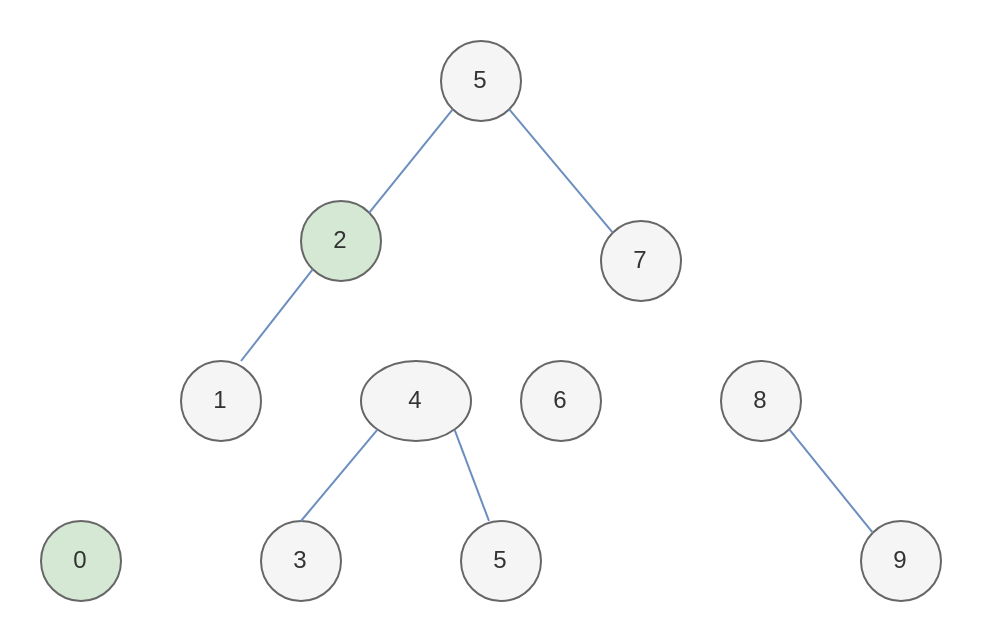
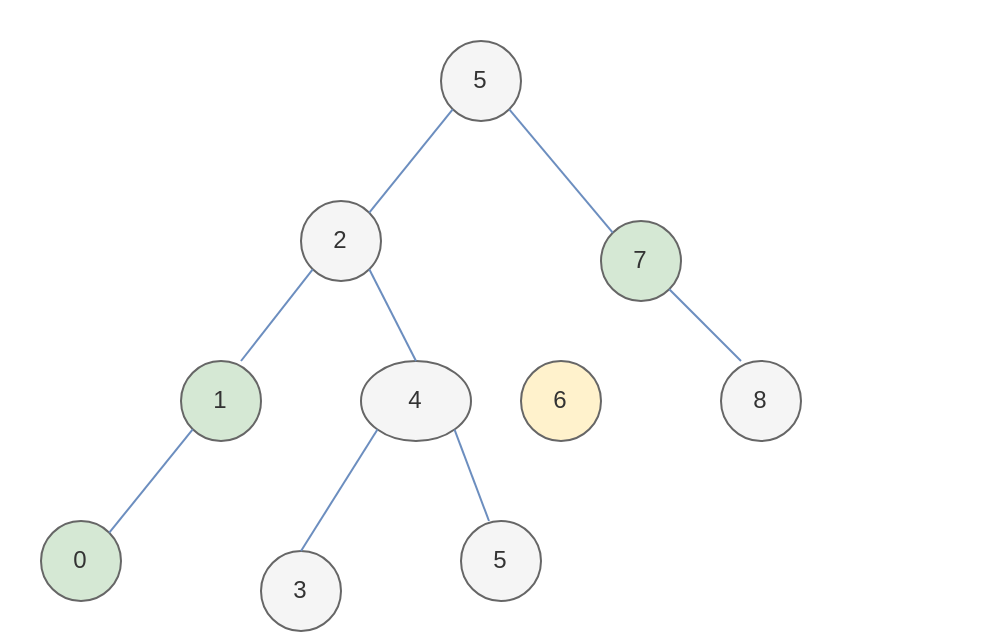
  <mxCell id="0" />
  <mxCell id="1" parent="0" />
  <mxCell id="2" value="5" style="ellipse;whiteSpace=wrap;html=1;aspect=fixed;fillColor=#f5f5f5;strokeColor=#666666;fontColor=#333333;" vertex="1" parent="1"><mxGeometry x="220" y="20" width="40" height="40" as="geometry" /></mxCell>
- <mxCell id="3" value="2" style="ellipse;whiteSpace=wrap;html=1;aspect=fixed;fillColor=#d5e8d4;strokeColor=#666666;fontColor=#333333;" vertex="1" parent="1"><mxGeometry x="150" y="100" width="40" height="40" as="geometry" /></mxCell>
- <mxCell id="4" value="7" style="ellipse;whiteSpace=wrap;html=1;aspect=fixed;fillColor=#f5f5f5;strokeColor=#666666;fontColor=#333333;" vertex="1" parent="1"><mxGeometry x="300" y="110" width="40" height="40" as="geometry" /></mxCell>
- <mxCell id="5" value="1" style="ellipse;whiteSpace=wrap;html=1;aspect=fixed;fillColor=#f5f5f5;strokeColor=#666666;fontColor=#333333;" vertex="1" parent="1"><mxGeometry x="90" y="180" width="40" height="40" as="geometry" /></mxCell>
+ <mxCell id="3" value="2" style="ellipse;whiteSpace=wrap;html=1;aspect=fixed;fillColor=#f5f5f5;strokeColor=#666666;fontColor=#333333;" vertex="1" parent="1"><mxGeometry x="150" y="100" width="40" height="40" as="geometry" /></mxCell>
+ <mxCell id="4" value="7" style="ellipse;whiteSpace=wrap;html=1;aspect=fixed;fillColor=#d5e8d4;strokeColor=#666666;fontColor=#333333;" vertex="1" parent="1"><mxGeometry x="300" y="110" width="40" height="40" as="geometry" /></mxCell>
+ <mxCell id="5" value="1" style="ellipse;whiteSpace=wrap;html=1;aspect=fixed;fillColor=#d5e8d4;strokeColor=#666666;fontColor=#333333;" vertex="1" parent="1"><mxGeometry x="90" y="180" width="40" height="40" as="geometry" /></mxCell>
  <mxCell id="6" value="4" style="ellipse;whiteSpace=wrap;html=1;aspect=fixed;fillColor=#f5f5f5;strokeColor=#666666;fontColor=#333333;" vertex="1" parent="1"><mxGeometry x="180" y="180" width="55" height="40" as="geometry" /></mxCell>
- <mxCell id="7" value="3" style="ellipse;whiteSpace=wrap;html=1;aspect=fixed;fillColor=#f5f5f5;strokeColor=#666666;fontColor=#333333;" vertex="1" parent="1"><mxGeometry x="130" y="260" width="40" height="40" as="geometry" /></mxCell>
+ <mxCell id="7" value="3" style="ellipse;whiteSpace=wrap;html=1;aspect=fixed;fillColor=#f5f5f5;strokeColor=#666666;fontColor=#333333;" vertex="1" parent="1"><mxGeometry x="130" y="275" width="40" height="40" as="geometry" /></mxCell>
  <mxCell id="8" value="0" style="ellipse;whiteSpace=wrap;html=1;aspect=fixed;fillColor=#d5e8d4;strokeColor=#666666;fontColor=#333333;" vertex="1" parent="1"><mxGeometry x="20" y="260" width="40" height="40" as="geometry" /></mxCell>
  <mxCell id="9" value="" style="endArrow=none;html=1;entryX=0;entryY=1;entryDx=0;entryDy=0;exitX=1;exitY=0;exitDx=0;exitDy=0;fillColor=#dae8fc;strokeColor=#6c8ebf;" edge="1" parent="1" source="3" target="2"><mxGeometry width="50" height="50" relative="1" as="geometry"><mxPoint x="170" y="100" as="sourcePoint" /><mxPoint x="170" y="30" as="targetPoint" /></mxGeometry></mxCell>
- <mxCell id="10" value="6" style="ellipse;whiteSpace=wrap;html=1;aspect=fixed;fillColor=#f5f5f5;strokeColor=#666666;fontColor=#333333;" vertex="1" parent="1"><mxGeometry x="260" y="180" width="40" height="40" as="geometry" /></mxCell>
+ <mxCell id="10" value="6" style="ellipse;whiteSpace=wrap;html=1;aspect=fixed;fillColor=#fff2cc;strokeColor=#666666;fontColor=#333333;" vertex="1" parent="1"><mxGeometry x="260" y="180" width="40" height="40" as="geometry" /></mxCell>
  <mxCell id="11" value="8" style="ellipse;whiteSpace=wrap;html=1;aspect=fixed;fillColor=#f5f5f5;strokeColor=#666666;fontColor=#333333;" vertex="1" parent="1"><mxGeometry x="360" y="180" width="40" height="40" as="geometry" /></mxCell>
  <mxCell id="12" value="5" style="ellipse;whiteSpace=wrap;html=1;aspect=fixed;fillColor=#f5f5f5;strokeColor=#666666;fontColor=#333333;" vertex="1" parent="1"><mxGeometry x="230" y="260" width="40" height="40" as="geometry" /></mxCell>
- <mxCell id="13" value="9" style="ellipse;whiteSpace=wrap;html=1;aspect=fixed;fillColor=#f5f5f5;strokeColor=#666666;fontColor=#333333;" vertex="1" parent="1"><mxGeometry x="430" y="260" width="40" height="40" as="geometry" /></mxCell>
  <mxCell id="14" value="" style="endArrow=none;html=1;entryX=0;entryY=1;entryDx=0;entryDy=0;fillColor=#dae8fc;strokeColor=#6c8ebf;" edge="1" parent="1" target="3"><mxGeometry width="50" height="50" relative="1" as="geometry"><mxPoint x="120" y="180" as="sourcePoint" /><mxPoint x="70" y="100" as="targetPoint" /></mxGeometry></mxCell>
+ <mxCell id="15" value="" style="endArrow=none;html=1;entryX=0;entryY=1;entryDx=0;entryDy=0;exitX=1;exitY=0;exitDx=0;exitDy=0;fillColor=#dae8fc;strokeColor=#6c8ebf;" edge="1" parent="1" source="8" target="5"><mxGeometry width="50" height="50" relative="1" as="geometry"><mxPoint x="10" y="220" as="sourcePoint" /><mxPoint x="60" y="170" as="targetPoint" /></mxGeometry></mxCell>
+ <mxCell id="16" value="" style="endArrow=none;html=1;exitX=0.5;exitY=0;exitDx=0;exitDy=0;entryX=1;entryY=1;entryDx=0;entryDy=0;fillColor=#dae8fc;strokeColor=#6c8ebf;" edge="1" parent="1" source="6" target="3"><mxGeometry width="50" height="50" relative="1" as="geometry"><mxPoint x="60" y="80" as="sourcePoint" /><mxPoint x="110" y="30" as="targetPoint" /></mxGeometry></mxCell>
  <mxCell id="17" value="" style="endArrow=none;html=1;entryX=1;entryY=1;entryDx=0;entryDy=0;exitX=0.35;exitY=0;exitDx=0;exitDy=0;exitPerimeter=0;fillColor=#dae8fc;strokeColor=#6c8ebf;" edge="1" parent="1" source="12" target="6"><mxGeometry width="50" height="50" relative="1" as="geometry"><mxPoint x="0" y="180" as="sourcePoint" /><mxPoint x="50" y="130" as="targetPoint" /></mxGeometry></mxCell>
  <mxCell id="18" value="" style="endArrow=none;html=1;entryX=0;entryY=1;entryDx=0;entryDy=0;fillColor=#dae8fc;strokeColor=#6c8ebf;exitX=0.5;exitY=0;exitDx=0;exitDy=0;" edge="1" parent="1" source="7" target="6"><mxGeometry width="50" height="50" relative="1" as="geometry"><mxPoint x="150" y="260" as="sourcePoint" /><mxPoint x="30" y="120" as="targetPoint" /></mxGeometry></mxCell>
  <mxCell id="19" value="" style="endArrow=none;html=1;exitX=1;exitY=1;exitDx=0;exitDy=0;entryX=0;entryY=0;entryDx=0;entryDy=0;fillColor=#dae8fc;strokeColor=#6c8ebf;" edge="1" parent="1" source="2" target="4"><mxGeometry width="50" height="50" relative="1" as="geometry"><mxPoint x="370" y="80" as="sourcePoint" /><mxPoint x="420" y="30" as="targetPoint" /></mxGeometry></mxCell>
- <mxCell id="21" value="" style="endArrow=none;html=1;exitX=1;exitY=1;exitDx=0;exitDy=0;entryX=0;entryY=0;entryDx=0;entryDy=0;fillColor=#dae8fc;strokeColor=#6c8ebf;" edge="1" parent="1" source="11" target="13"><mxGeometry width="50" height="50" relative="1" as="geometry"><mxPoint x="480" y="230" as="sourcePoint" /><mxPoint x="530" y="180" as="targetPoint" /></mxGeometry></mxCell>
+ <mxCell id="20" value="" style="endArrow=none;html=1;entryX=1;entryY=1;entryDx=0;entryDy=0;exitX=0.25;exitY=0;exitDx=0;exitDy=0;exitPerimeter=0;fillColor=#dae8fc;strokeColor=#6c8ebf;" edge="1" parent="1" source="11" target="4"><mxGeometry width="50" height="50" relative="1" as="geometry"><mxPoint x="480" y="180" as="sourcePoint" /><mxPoint x="530" y="130" as="targetPoint" /></mxGeometry></mxCell>
